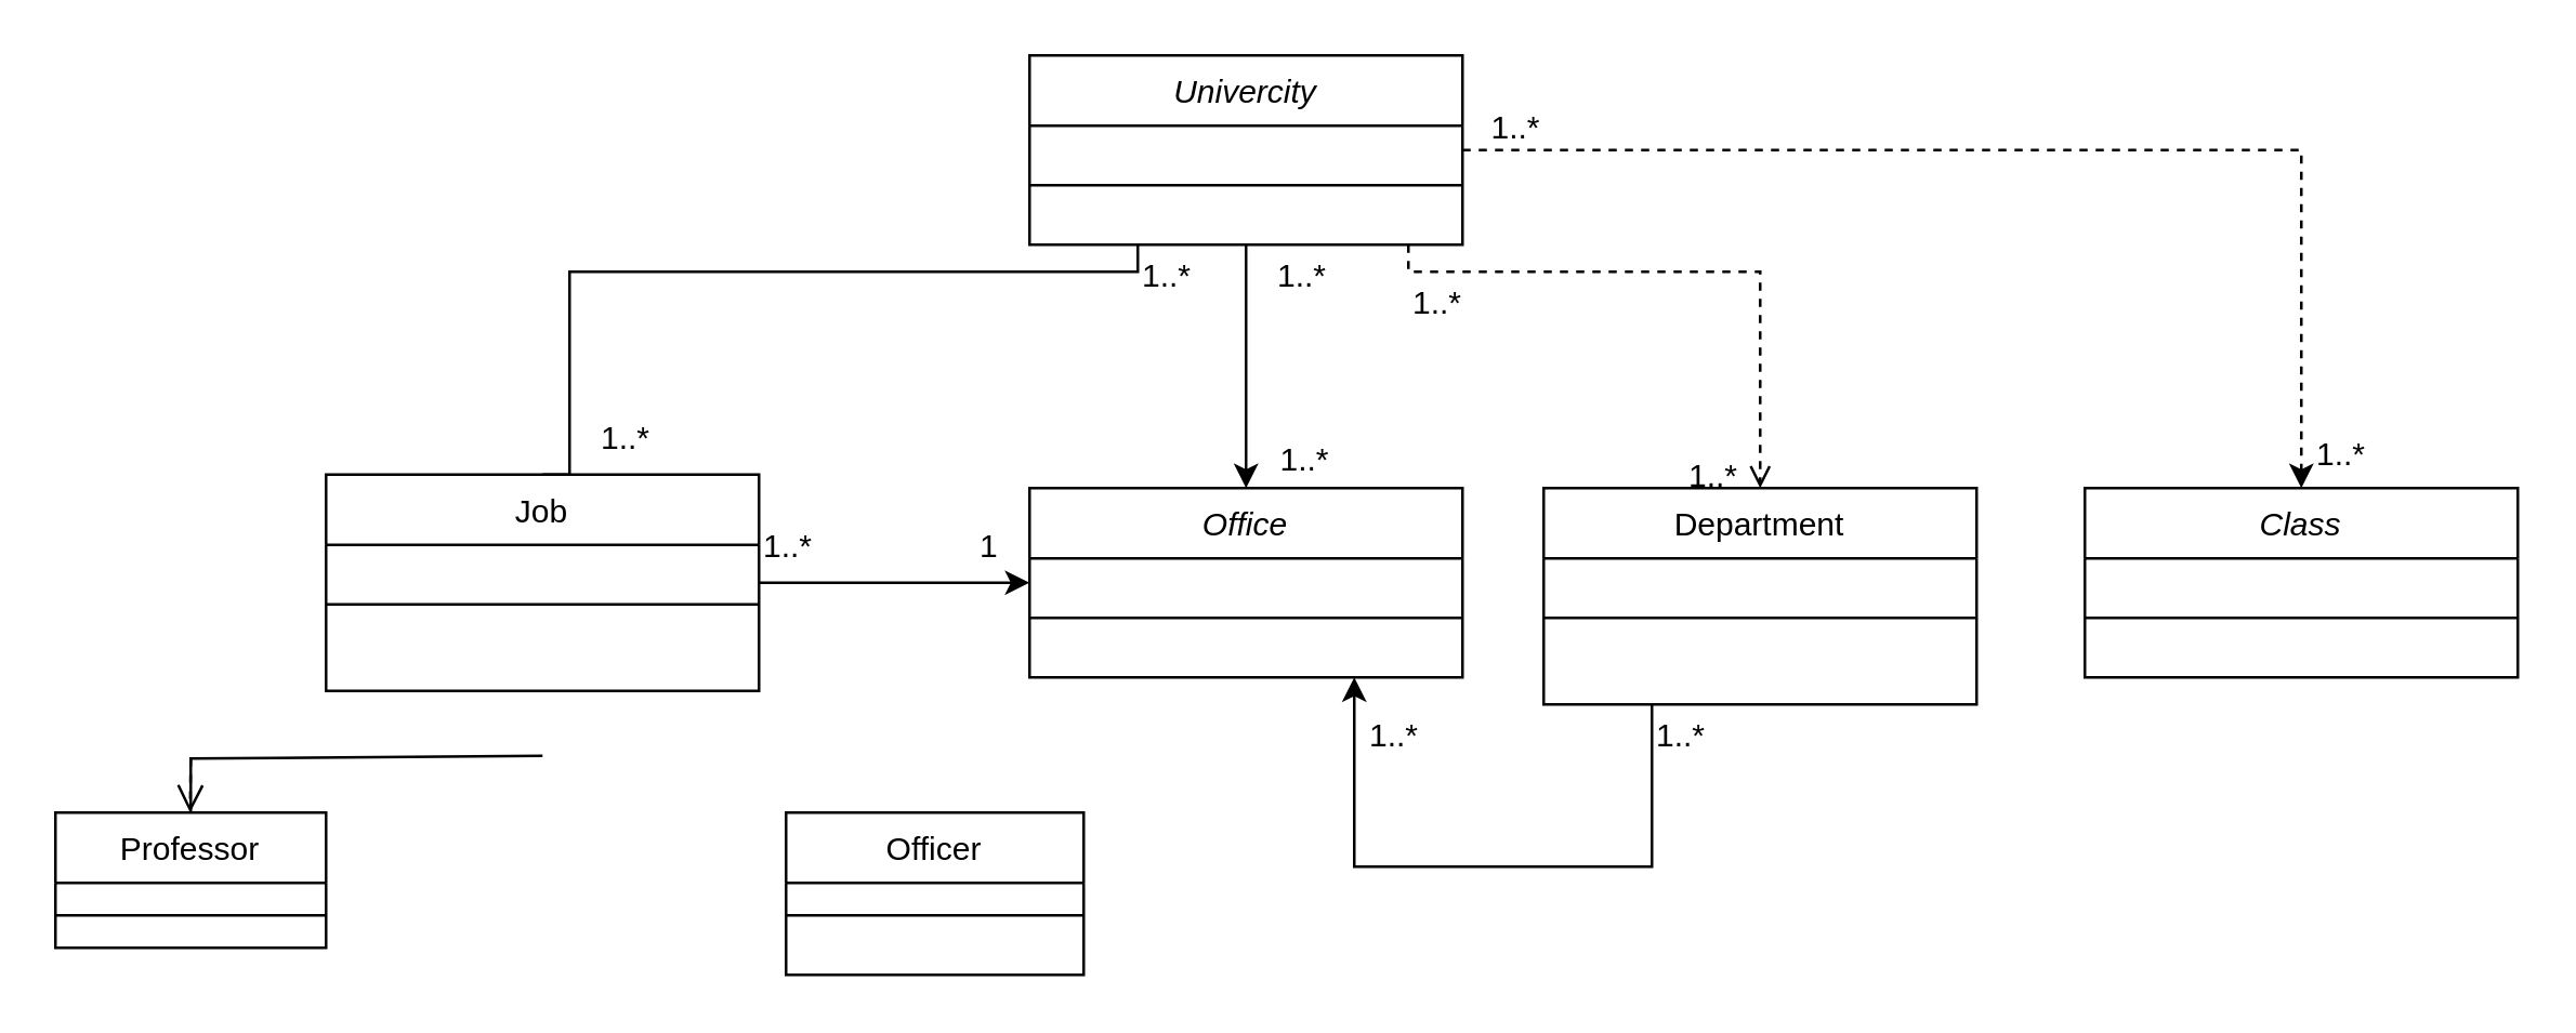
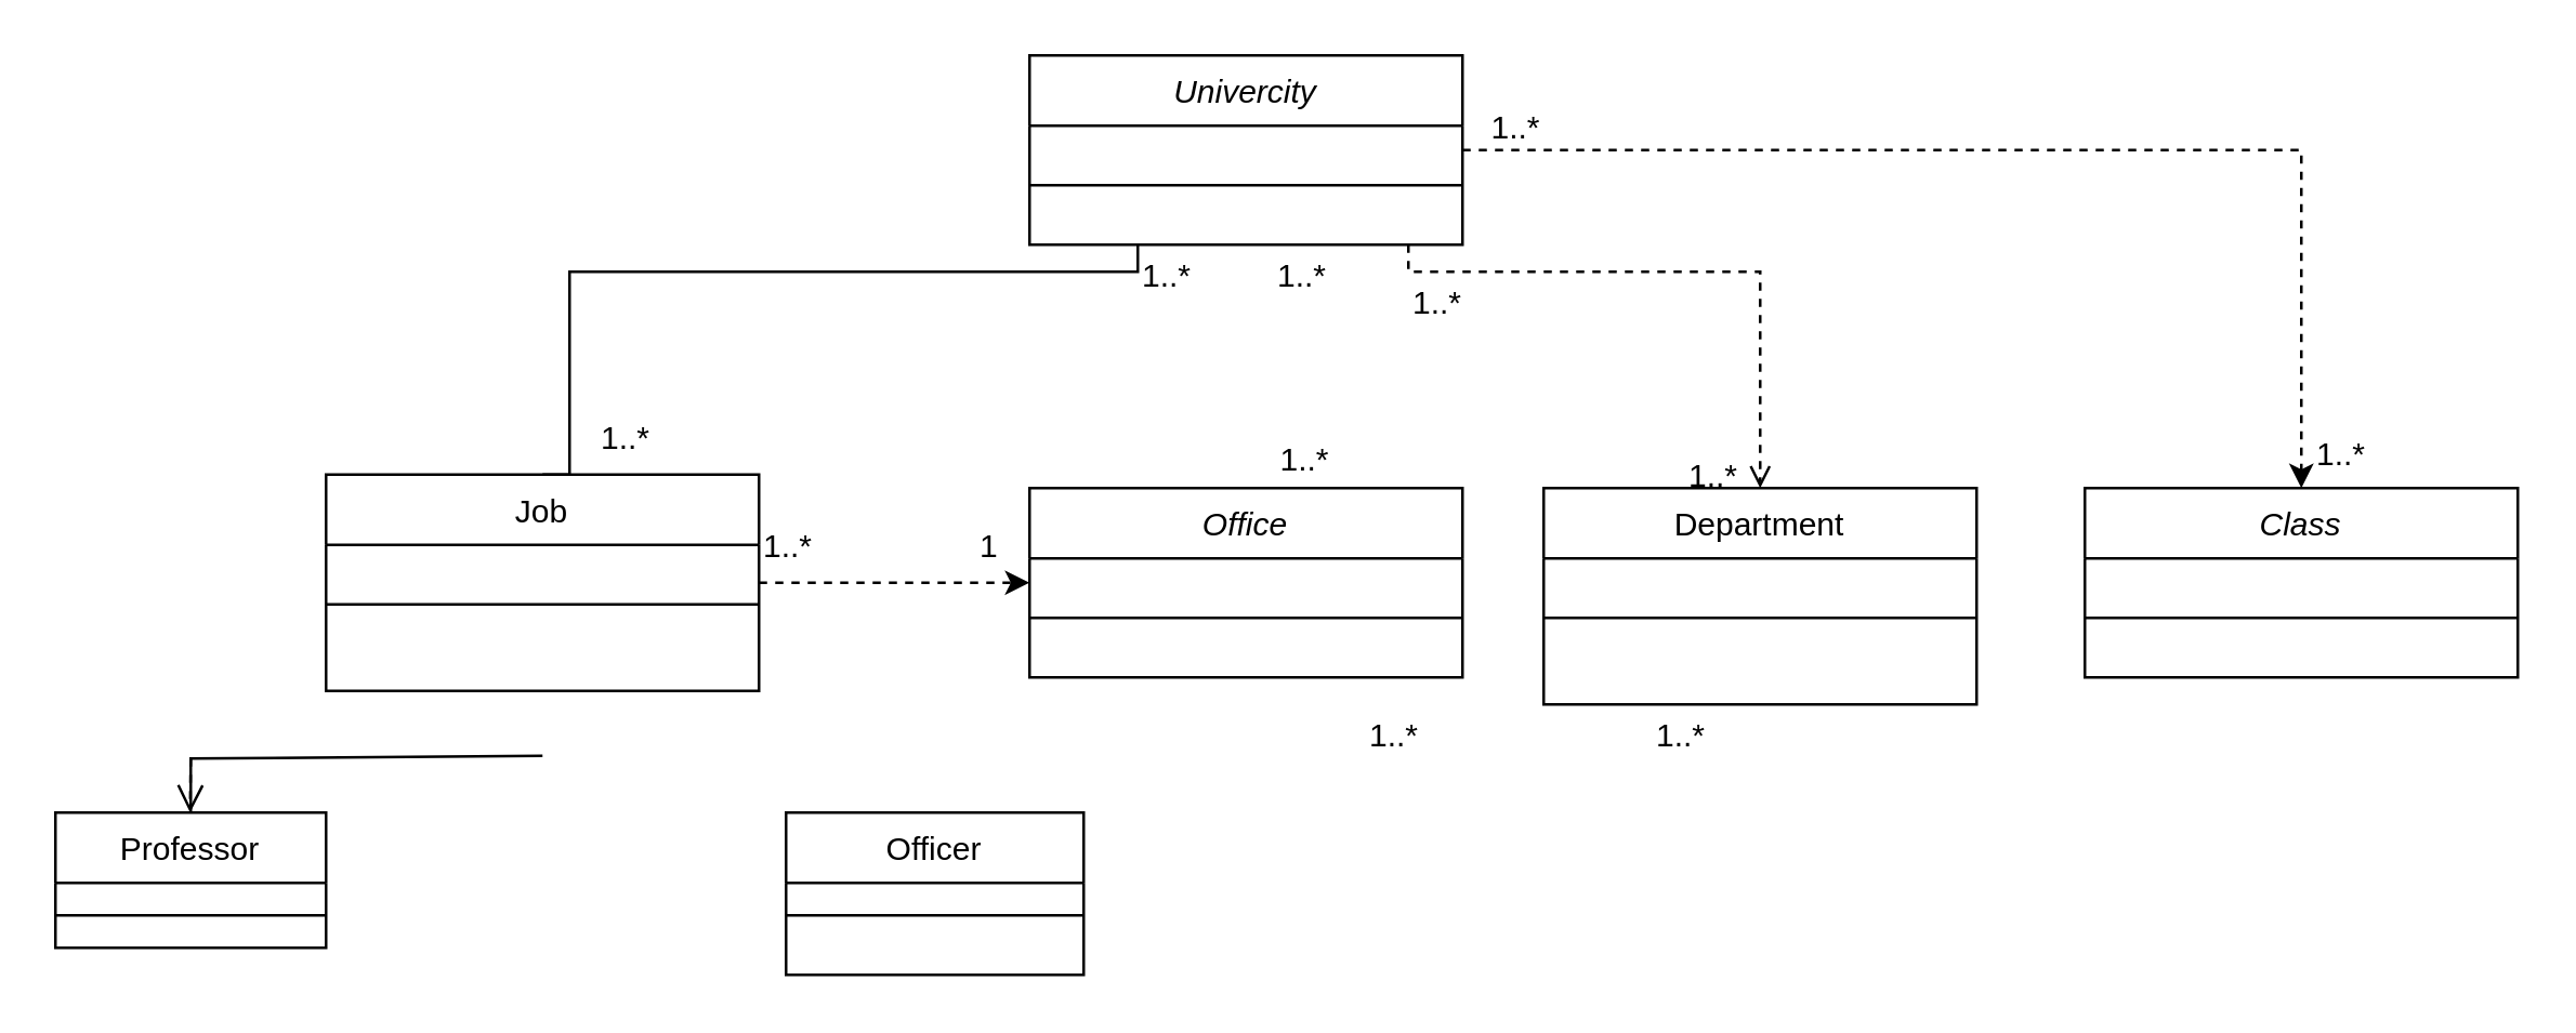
  <mxCell id="0" />
  <mxCell id="1" parent="0" />
  <mxCell id="2" style="edgeStyle=orthogonalEdgeStyle;rounded=0;orthogonalLoop=1;jettySize=auto;html=1;exitX=1;exitY=0.5;exitDx=0;exitDy=0;entryX=0.5;entryY=0;entryDx=0;entryDy=0;dashed=1;" parent="1" source="5" target="15" edge="1"><mxGeometry relative="1" as="geometry"><Array as="points"><mxPoint x="850" y="55" /></Array></mxGeometry></mxCell>
- <mxCell id="3" style="edgeStyle=orthogonalEdgeStyle;rounded=0;orthogonalLoop=1;jettySize=auto;html=1;entryX=0.5;entryY=0;entryDx=0;entryDy=0;" parent="1" source="5" target="13" edge="1"><mxGeometry relative="1" as="geometry" /></mxCell>
  <mxCell id="4" style="edgeStyle=orthogonalEdgeStyle;rounded=0;orthogonalLoop=1;jettySize=auto;html=1;exitX=0.25;exitY=1;exitDx=0;exitDy=0;entryX=0.5;entryY=0;entryDx=0;entryDy=0;endArrow=none;" parent="1" source="5" target="18" edge="1"><mxGeometry relative="1" as="geometry"><Array as="points"><mxPoint x="420" y="100" /><mxPoint x="210" y="100" /></Array></mxGeometry></mxCell>
  <mxCell id="5" value="Univercity" style="swimlane;fontStyle=2;align=center;verticalAlign=top;childLayout=stackLayout;horizontal=1;startSize=26;horizontalStack=0;resizeParent=1;resizeLast=0;collapsible=1;marginBottom=0;rounded=0;shadow=0;strokeWidth=1;" parent="1" vertex="1"><mxGeometry x="380" y="20" width="160" height="70" as="geometry"><mxRectangle x="230" y="140" width="160" height="26" as="alternateBounds" /></mxGeometry></mxCell>
  <mxCell id="6" value="" style="line;html=1;strokeWidth=1;align=left;verticalAlign=middle;spacingTop=-1;spacingLeft=3;spacingRight=3;rotatable=0;labelPosition=right;points=[];portConstraint=eastwest;" parent="5" vertex="1"><mxGeometry y="26" width="160" height="44" as="geometry" /></mxCell>
- <mxCell id="7" style="edgeStyle=orthogonalEdgeStyle;rounded=0;orthogonalLoop=1;jettySize=auto;html=1;exitX=0.25;exitY=1;exitDx=0;exitDy=0;entryX=0.75;entryY=1;entryDx=0;entryDy=0;" parent="1" source="8" target="13" edge="1"><mxGeometry relative="1" as="geometry"><Array as="points"><mxPoint x="610" y="320" /><mxPoint x="500" y="320" /></Array></mxGeometry></mxCell>
  <mxCell id="8" value="Department" style="swimlane;fontStyle=0;align=center;verticalAlign=top;childLayout=stackLayout;horizontal=1;startSize=26;horizontalStack=0;resizeParent=1;resizeLast=0;collapsible=1;marginBottom=0;rounded=0;shadow=0;strokeWidth=1;" parent="1" vertex="1"><mxGeometry x="570" y="180" width="160" height="80" as="geometry"><mxRectangle x="550" y="140" width="160" height="26" as="alternateBounds" /></mxGeometry></mxCell>
  <mxCell id="9" value="" style="line;html=1;strokeWidth=1;align=left;verticalAlign=middle;spacingTop=-1;spacingLeft=3;spacingRight=3;rotatable=0;labelPosition=right;points=[];portConstraint=eastwest;" parent="8" vertex="1"><mxGeometry y="26" width="160" height="44" as="geometry" /></mxCell>
  <mxCell id="10" value="" style="endArrow=open;shadow=0;strokeWidth=1;rounded=0;endFill=1;edgeStyle=elbowEdgeStyle;elbow=vertical;dashed=1;" parent="1" source="5" target="8" edge="1"><mxGeometry x="0.5" y="41" relative="1" as="geometry"><mxPoint x="470" y="92" as="sourcePoint" /><mxPoint x="630" y="92" as="targetPoint" /><mxPoint x="-40" y="32" as="offset" /><Array as="points"><mxPoint x="520" y="100" /></Array></mxGeometry></mxCell>
  <mxCell id="11" value="1..*" style="resizable=0;align=left;verticalAlign=bottom;labelBackgroundColor=none;fontSize=12;" parent="10" connectable="0" vertex="1"><mxGeometry x="-1" relative="1" as="geometry"><mxPoint y="30" as="offset" /></mxGeometry></mxCell>
  <mxCell id="12" value="1..*" style="resizable=0;align=right;verticalAlign=bottom;labelBackgroundColor=none;fontSize=12;" parent="10" connectable="0" vertex="1"><mxGeometry x="1" relative="1" as="geometry"><mxPoint x="-7" y="4" as="offset" /></mxGeometry></mxCell>
  <mxCell id="13" value="Office" style="swimlane;fontStyle=2;align=center;verticalAlign=top;childLayout=stackLayout;horizontal=1;startSize=26;horizontalStack=0;resizeParent=1;resizeLast=0;collapsible=1;marginBottom=0;rounded=0;shadow=0;strokeWidth=1;" parent="1" vertex="1"><mxGeometry x="380" y="180" width="160" height="70" as="geometry"><mxRectangle x="230" y="140" width="160" height="26" as="alternateBounds" /></mxGeometry></mxCell>
  <mxCell id="14" value="" style="line;html=1;strokeWidth=1;align=left;verticalAlign=middle;spacingTop=-1;spacingLeft=3;spacingRight=3;rotatable=0;labelPosition=right;points=[];portConstraint=eastwest;" parent="13" vertex="1"><mxGeometry y="26" width="160" height="44" as="geometry" /></mxCell>
  <mxCell id="15" value="Class" style="swimlane;fontStyle=2;align=center;verticalAlign=top;childLayout=stackLayout;horizontal=1;startSize=26;horizontalStack=0;resizeParent=1;resizeLast=0;collapsible=1;marginBottom=0;rounded=0;shadow=0;strokeWidth=1;" parent="1" vertex="1"><mxGeometry x="770" y="180" width="160" height="70" as="geometry"><mxRectangle x="230" y="140" width="160" height="26" as="alternateBounds" /></mxGeometry></mxCell>
  <mxCell id="16" value="" style="line;html=1;strokeWidth=1;align=left;verticalAlign=middle;spacingTop=-1;spacingLeft=3;spacingRight=3;rotatable=0;labelPosition=right;points=[];portConstraint=eastwest;" parent="15" vertex="1"><mxGeometry y="26" width="160" height="44" as="geometry" /></mxCell>
- <mxCell id="17" style="edgeStyle=orthogonalEdgeStyle;rounded=0;orthogonalLoop=1;jettySize=auto;html=1;exitX=1;exitY=0.5;exitDx=0;exitDy=0;entryX=0;entryY=0.5;entryDx=0;entryDy=0;" parent="1" source="18" target="13" edge="1"><mxGeometry relative="1" as="geometry" /></mxCell>
+ <mxCell id="17" style="edgeStyle=orthogonalEdgeStyle;rounded=0;orthogonalLoop=1;jettySize=auto;html=1;exitX=1;exitY=0.5;exitDx=0;exitDy=0;entryX=0;entryY=0.5;entryDx=0;entryDy=0;dashed=1;" parent="1" source="18" target="13" edge="1"><mxGeometry relative="1" as="geometry" /></mxCell>
  <mxCell id="18" value="Job" style="swimlane;fontStyle=0;align=center;verticalAlign=top;childLayout=stackLayout;horizontal=1;startSize=26;horizontalStack=0;resizeParent=1;resizeLast=0;collapsible=1;marginBottom=0;rounded=0;shadow=0;strokeWidth=1;" parent="1" vertex="1"><mxGeometry x="120" y="175" width="160" height="80" as="geometry"><mxRectangle x="340" y="380" width="170" height="26" as="alternateBounds" /></mxGeometry></mxCell>
  <mxCell id="19" value="" style="line;html=1;strokeWidth=1;align=left;verticalAlign=middle;spacingTop=-1;spacingLeft=3;spacingRight=3;rotatable=0;labelPosition=right;points=[];portConstraint=eastwest;" parent="18" vertex="1"><mxGeometry y="26" width="160" height="44" as="geometry" /></mxCell>
  <mxCell id="20" value="Officer" style="swimlane;fontStyle=0;align=center;verticalAlign=top;childLayout=stackLayout;horizontal=1;startSize=26;horizontalStack=0;resizeParent=1;resizeLast=0;collapsible=1;marginBottom=0;rounded=0;shadow=0;strokeWidth=1;" parent="1" vertex="1"><mxGeometry x="290" y="300" width="110" height="60" as="geometry"><mxRectangle x="340" y="380" width="170" height="26" as="alternateBounds" /></mxGeometry></mxCell>
  <mxCell id="21" value="" style="line;html=1;strokeWidth=1;align=left;verticalAlign=middle;spacingTop=-1;spacingLeft=3;spacingRight=3;rotatable=0;labelPosition=right;points=[];portConstraint=eastwest;" parent="20" vertex="1"><mxGeometry y="26" width="110" height="24" as="geometry" /></mxCell>
  <mxCell id="22" value="Professor" style="swimlane;fontStyle=0;align=center;verticalAlign=top;childLayout=stackLayout;horizontal=1;startSize=26;horizontalStack=0;resizeParent=1;resizeLast=0;collapsible=1;marginBottom=0;rounded=0;shadow=0;strokeWidth=1;" parent="1" vertex="1"><mxGeometry x="20" y="300" width="100" height="50" as="geometry"><mxRectangle x="340" y="380" width="170" height="26" as="alternateBounds" /></mxGeometry></mxCell>
  <mxCell id="23" value="" style="line;html=1;strokeWidth=1;align=left;verticalAlign=middle;spacingTop=-1;spacingLeft=3;spacingRight=3;rotatable=0;labelPosition=right;points=[];portConstraint=eastwest;" parent="22" vertex="1"><mxGeometry y="26" width="100" height="24" as="geometry" /></mxCell>
  <mxCell id="24" value="1..*" style="resizable=0;align=right;verticalAlign=bottom;labelBackgroundColor=none;fontSize=12;" parent="1" connectable="0" vertex="1"><mxGeometry x="570" y="55" as="geometry" /></mxCell>
  <mxCell id="25" value="1..*" style="resizable=0;align=left;verticalAlign=bottom;labelBackgroundColor=none;fontSize=12;" parent="1" connectable="0" vertex="1"><mxGeometry x="850" y="170" as="geometry"><mxPoint x="4" y="6" as="offset" /></mxGeometry></mxCell>
  <mxCell id="26" value="1..*" style="resizable=0;align=left;verticalAlign=bottom;labelBackgroundColor=none;fontSize=12;" parent="1" connectable="0" vertex="1"><mxGeometry x="420" y="110" as="geometry" /></mxCell>
  <mxCell id="27" value="1..*" style="resizable=0;align=left;verticalAlign=bottom;labelBackgroundColor=none;fontSize=12;" parent="1" connectable="0" vertex="1"><mxGeometry x="220" y="170" as="geometry" /></mxCell>
  <mxCell id="28" value="1..*" style="resizable=0;align=left;verticalAlign=bottom;labelBackgroundColor=none;fontSize=12;" parent="1" connectable="0" vertex="1"><mxGeometry x="470" y="110" as="geometry" /></mxCell>
  <mxCell id="29" value="1..*" style="resizable=0;align=left;verticalAlign=bottom;labelBackgroundColor=none;fontSize=12;" parent="1" connectable="0" vertex="1"><mxGeometry x="490" y="190" as="geometry"><mxPoint x="-19" y="-12" as="offset" /></mxGeometry></mxCell>
  <mxCell id="30" value="1..*" style="resizable=0;align=left;verticalAlign=bottom;labelBackgroundColor=none;fontSize=12;" parent="1" connectable="0" vertex="1"><mxGeometry x="610" y="280" as="geometry" /></mxCell>
  <mxCell id="31" value="1..*" style="resizable=0;align=left;verticalAlign=bottom;labelBackgroundColor=none;fontSize=12;" parent="1" connectable="0" vertex="1"><mxGeometry x="504" y="280" as="geometry" /></mxCell>
  <mxCell id="32" value="1..*" style="resizable=0;align=left;verticalAlign=bottom;labelBackgroundColor=none;fontSize=12;direction=south;" parent="1" connectable="0" vertex="1"><mxGeometry x="280" y="210" as="geometry" /></mxCell>
  <mxCell id="33" value="1" style="resizable=0;align=left;verticalAlign=bottom;labelBackgroundColor=none;fontSize=12;fillColor=#ffe6cc;" parent="1" connectable="0" vertex="1"><mxGeometry x="360" y="210" as="geometry" /></mxCell>
  <mxCell id="34" value="" style="endArrow=none;html=1;edgeStyle=orthogonalEdgeStyle;rounded=0;exitX=0.5;exitY=0;exitDx=0;exitDy=0;" edge="1" parent="1" source="22"><mxGeometry relative="1" as="geometry"><mxPoint x="80" y="279" as="sourcePoint" /><mxPoint x="200" y="279" as="targetPoint" /><Array as="points"><mxPoint x="70" y="280" /><mxPoint x="200" y="280" /></Array></mxGeometry></mxCell>
  <mxCell id="35" value="" style="html=1;verticalAlign=bottom;endArrow=open;dashed=1;endSize=8;rounded=0;" edge="1" parent="1"><mxGeometry relative="1" as="geometry"><mxPoint x="70" y="280" as="sourcePoint" /><mxPoint x="69.76" y="300" as="targetPoint" /><mxPoint as="offset" /></mxGeometry></mxCell>
